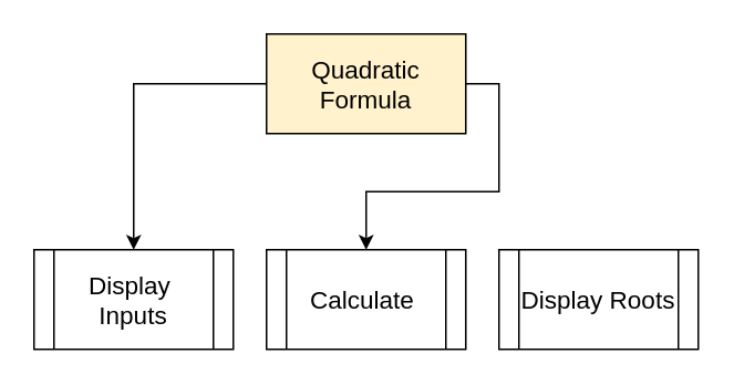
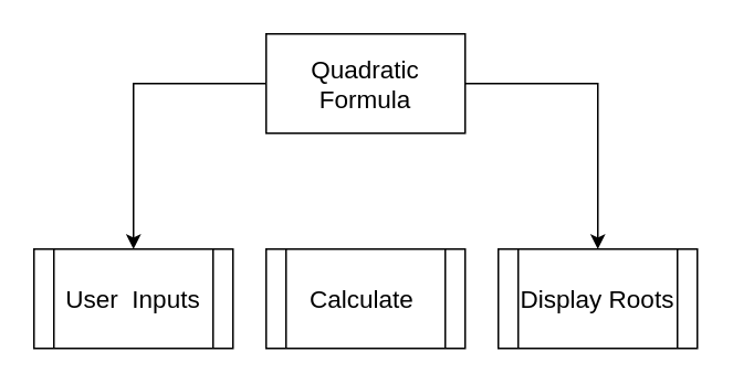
  <mxCell id="0" />
  <mxCell id="1" parent="0" />
- <mxCell id="2" value="" style="edgeStyle=orthogonalEdgeStyle;rounded=0;orthogonalLoop=1;jettySize=auto;html=1;fontSize=15;exitX=1;exitY=0.5;exitDx=0;exitDy=0;" parent="1" source="4" target="7" edge="1"><mxGeometry relative="1" as="geometry"><mxPoint x="590" y="-230" as="sourcePoint" /></mxGeometry></mxCell>
+ <mxCell id="2" value="" style="edgeStyle=orthogonalEdgeStyle;rounded=0;orthogonalLoop=1;jettySize=auto;html=1;fontSize=15;exitX=1;exitY=0.5;exitDx=0;exitDy=0;" parent="1" source="4" target="6" edge="1"><mxGeometry relative="1" as="geometry"><mxPoint x="590" y="-230" as="sourcePoint" /></mxGeometry></mxCell>
  <mxCell id="3" value="" style="edgeStyle=orthogonalEdgeStyle;rounded=0;orthogonalLoop=1;jettySize=auto;html=1;fontSize=15;" edge="1" parent="1" source="4" target="5"><mxGeometry relative="1" as="geometry" /></mxCell>
- <mxCell id="4" value="Quadratic Formula" style="rounded=0;whiteSpace=wrap;html=1;fontSize=15;fillColor=#fff2cc;" parent="1" vertex="1"><mxGeometry x="160" y="20" width="120" height="60" as="geometry" /></mxCell>
- <mxCell id="5" value="Display&amp;nbsp; Inputs" style="shape=process;whiteSpace=wrap;html=1;backgroundOutline=1;fontSize=15;" parent="1" vertex="1"><mxGeometry x="20" y="150" width="120" height="60" as="geometry" /></mxCell>
+ <mxCell id="4" value="Quadratic Formula" style="rounded=0;whiteSpace=wrap;html=1;fontSize=15;" parent="1" vertex="1"><mxGeometry x="160" y="20" width="120" height="60" as="geometry" /></mxCell>
+ <mxCell id="5" value="User&amp;nbsp; Inputs" style="shape=process;whiteSpace=wrap;html=1;backgroundOutline=1;fontSize=15;" parent="1" vertex="1"><mxGeometry x="20" y="150" width="120" height="60" as="geometry" /></mxCell>
  <mxCell id="6" value="Display Roots" style="shape=process;whiteSpace=wrap;html=1;backgroundOutline=1;fontSize=15;" parent="1" vertex="1"><mxGeometry x="300" y="150" width="120" height="60" as="geometry" /></mxCell>
  <mxCell id="7" value="Calculate&amp;nbsp;" style="shape=process;whiteSpace=wrap;html=1;backgroundOutline=1;fontSize=15;" parent="1" vertex="1"><mxGeometry x="160" y="150" width="120" height="60" as="geometry" /></mxCell>
